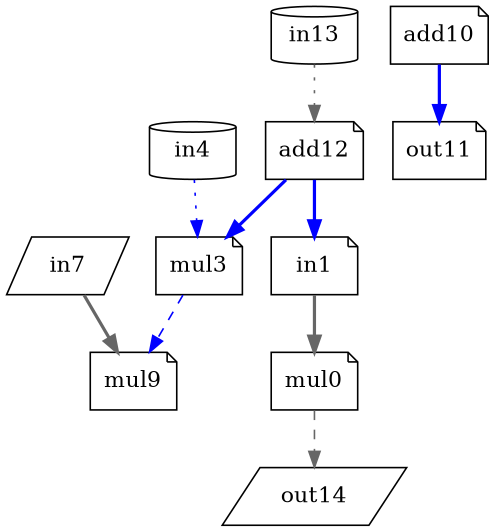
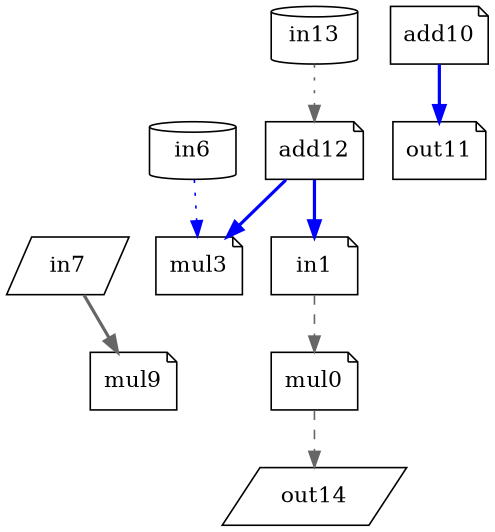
  strict digraph {
    node [alap=2 asap=0 op=in shape=note]
    edge [color=blue port=0 style=bold w=0]
    n1 [asap=2 label=mul0 op=mul]
    n2 [alap=3 asap=3 label=out14 op=out shape=parallelogram]
    n3 [alap=1 label=in1]
    n4 [asap=2 label=mul3 op=mul]
    n5 [alap=3 asap=3 label=mul9 op=mul]
-   n6 [alap=1 label=in4 shape=cylinder]
+   n6 [alap=1 label=in6 shape=cylinder]
    n7 [alap=4 asap=4 label=add10 op=add]
    n8 [alap=5 asap=5 label=out11 op=out]
    n9 [label=in7 shape=parallelogram]
    n10 [alap=1 asap=1 label=add12 op=addi value=2]
    n11 [alap=0 label=in13 shape=cylinder]
    n1 -> n2 [color=gray40 style=dashed]
-   n3 -> n1 [color=gray40]
-   n4 -> n5 [style=dashed]
+   n3 -> n1 [color=gray40 style=dashed]
    n6 -> n4 [style=dotted]
    n7 -> n8
    n9 -> n5 [color=gray40 port=1]
    n10 -> n3 [port=1]
    n10 -> n4 [port=1]
    n11 -> n10 [color=gray40 style=dotted]
  }
